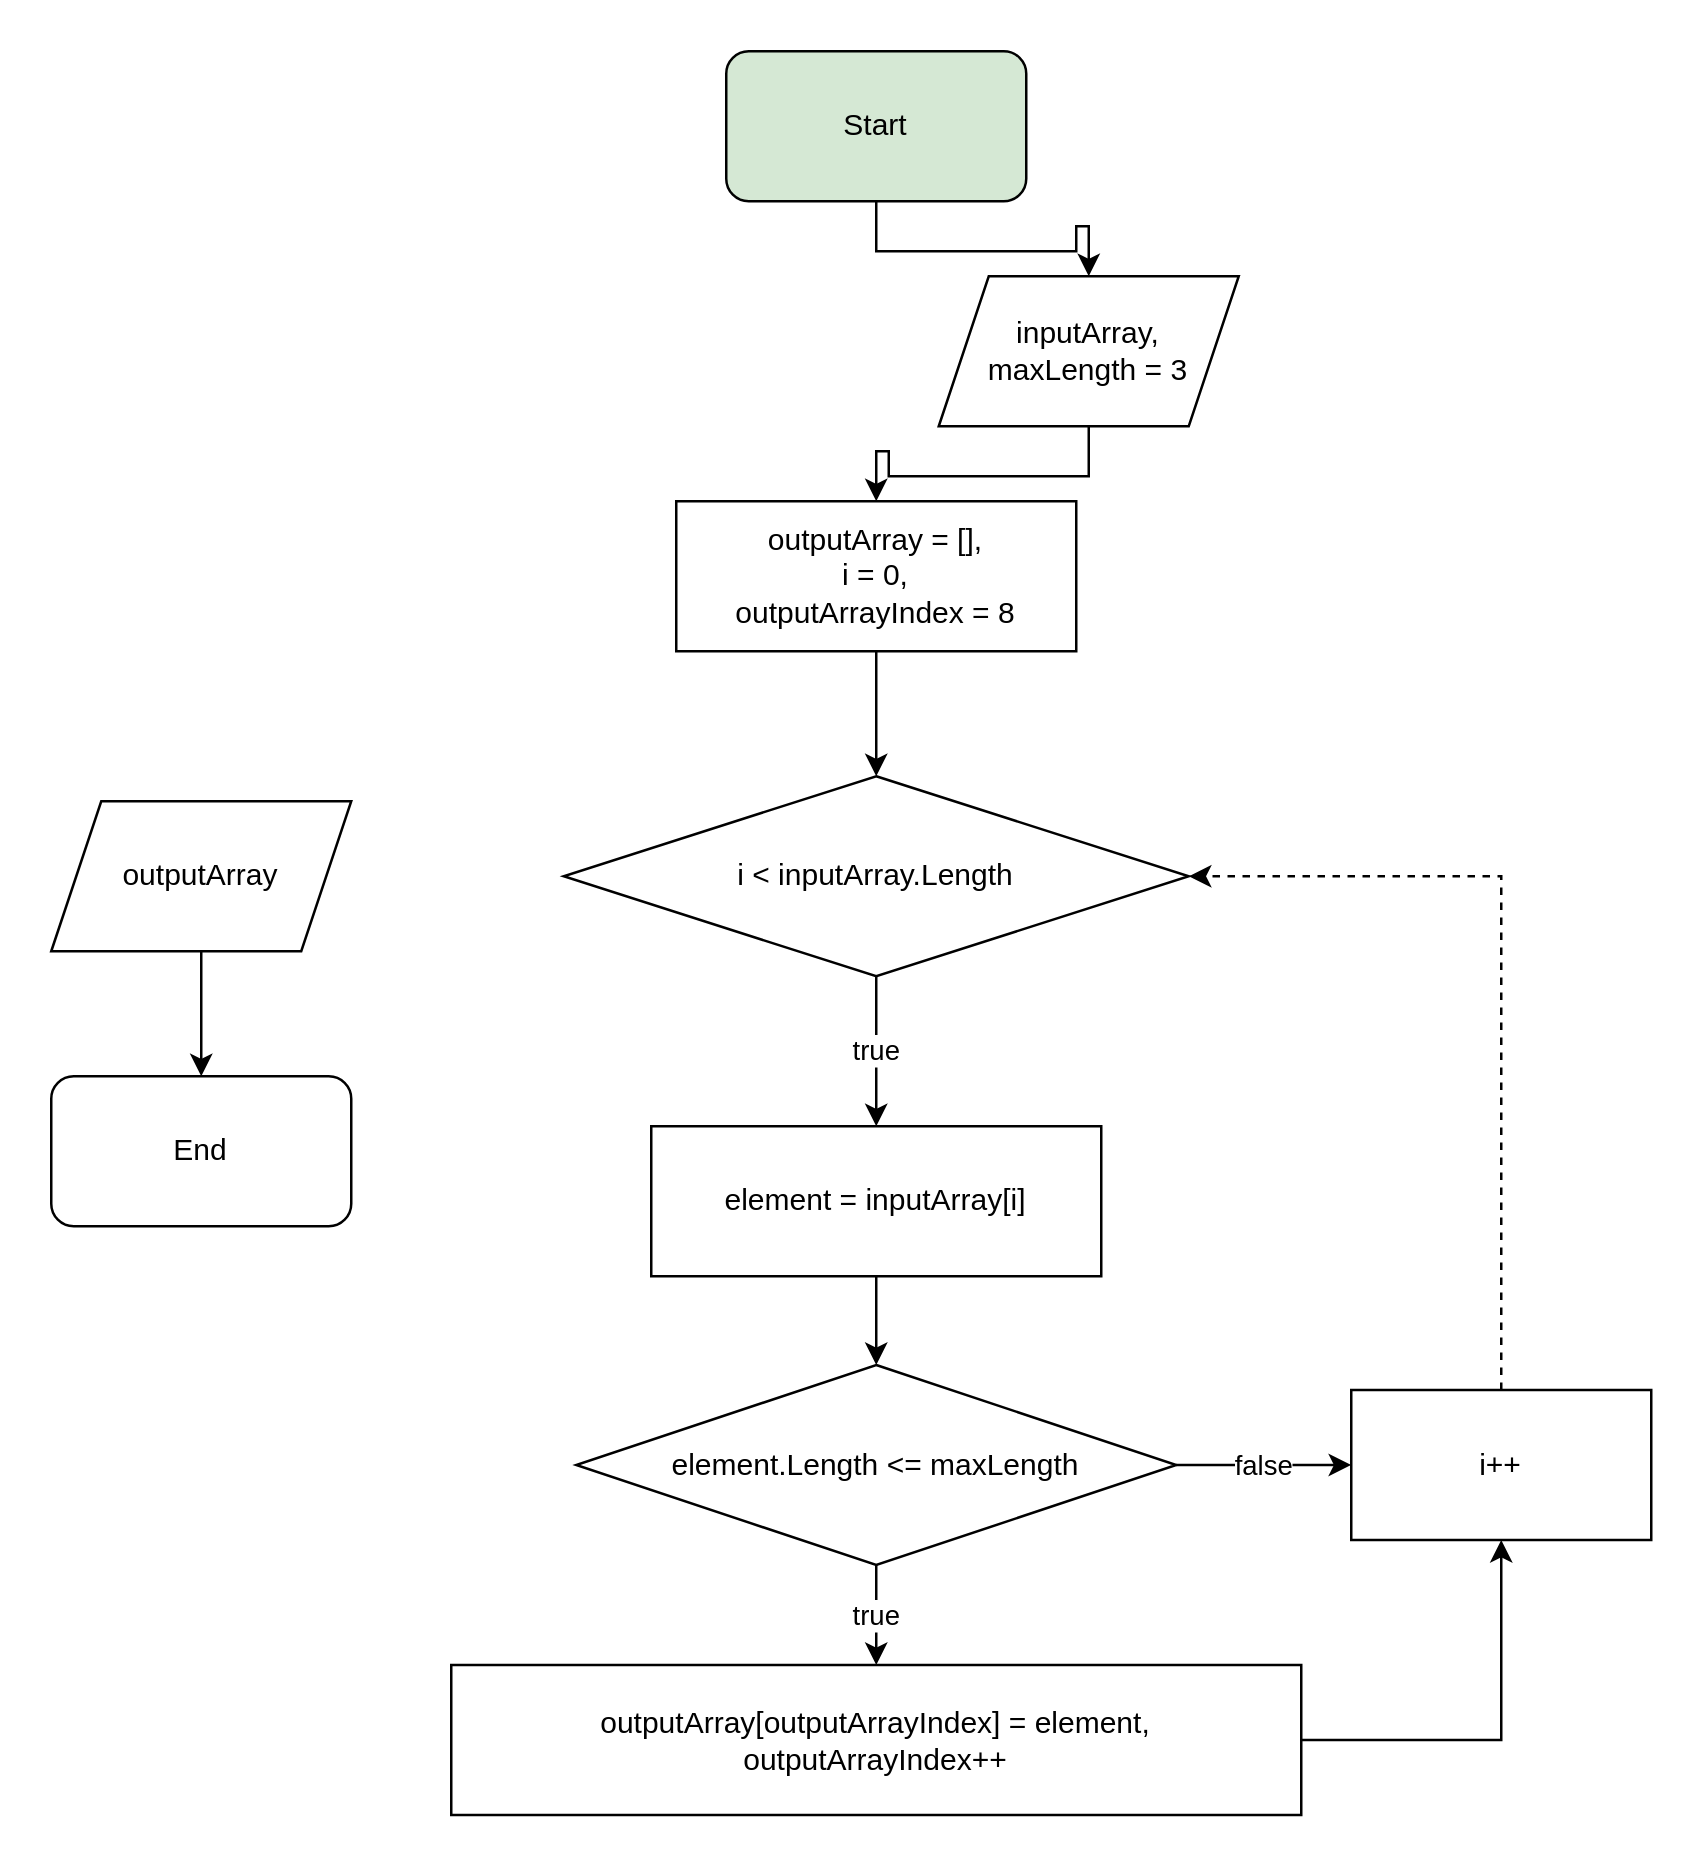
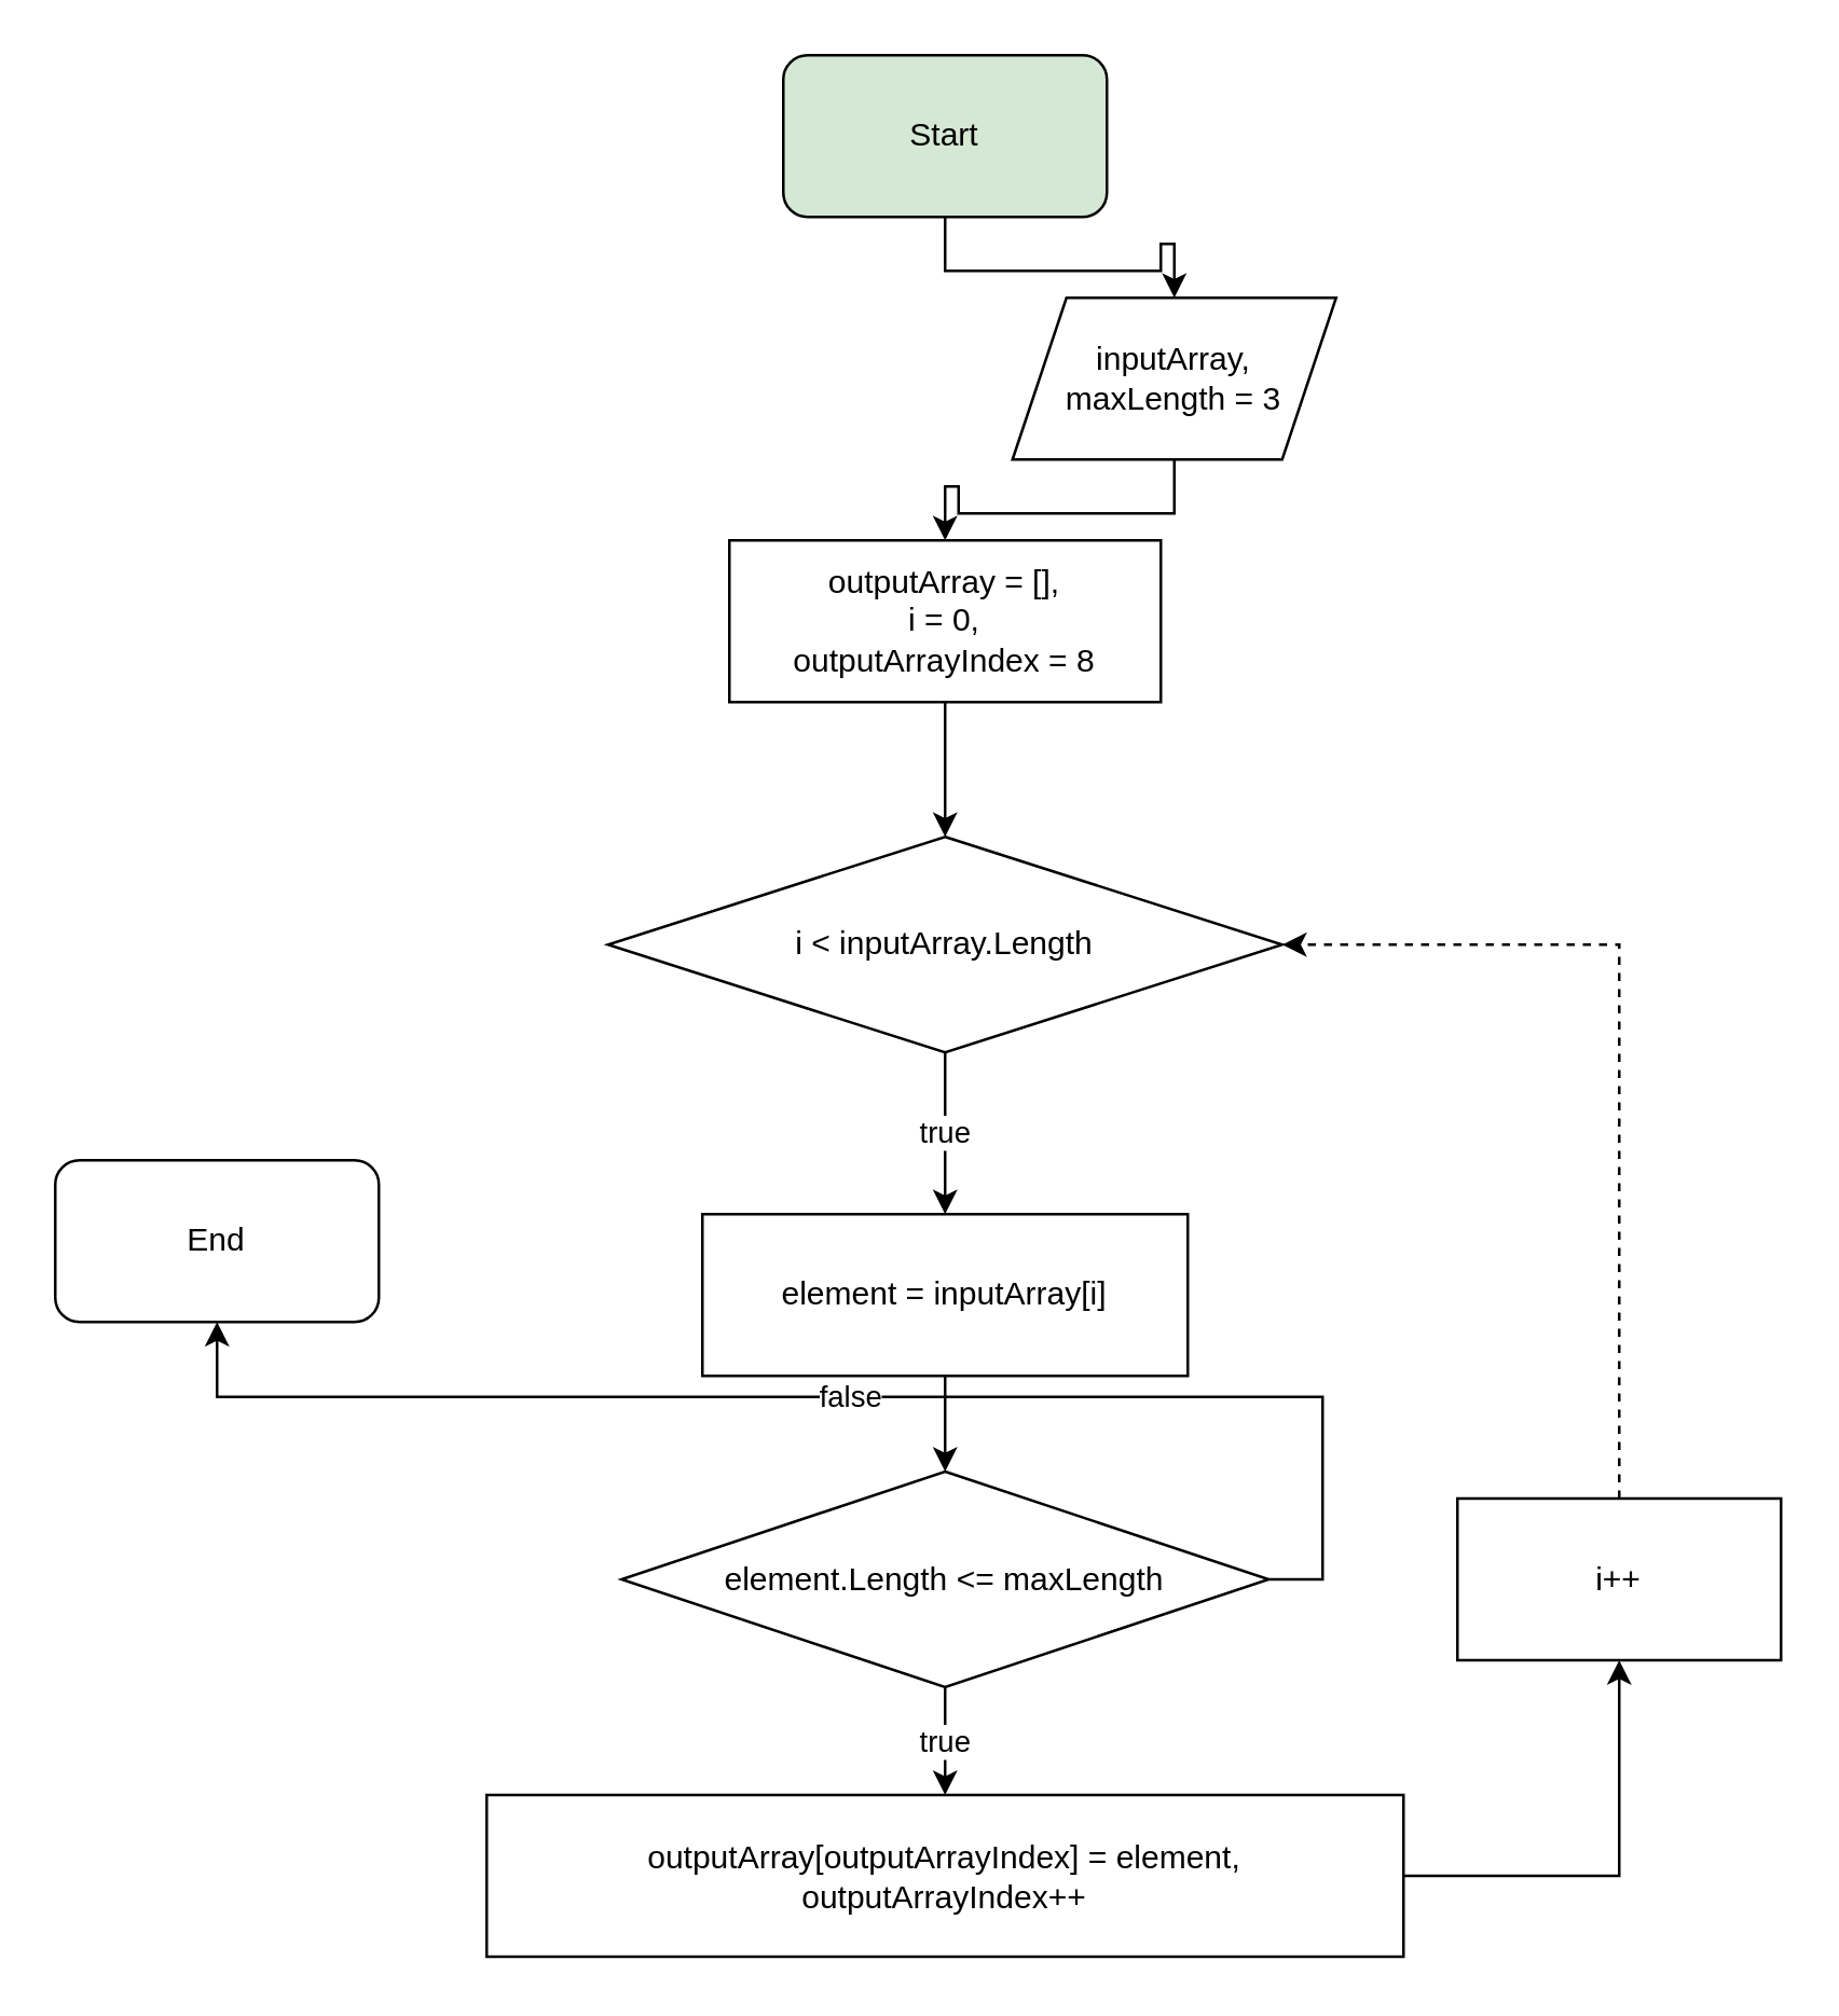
  <mxCell id="0" />
  <mxCell id="1" parent="0" />
  <mxCell id="2" style="edgeStyle=orthogonalEdgeStyle;rounded=0;orthogonalLoop=1;jettySize=auto;html=1;exitX=0.5;exitY=1;exitDx=0;exitDy=0;entryX=0.5;entryY=0;entryDx=0;entryDy=0;" edge="1" parent="1" source="3" target="7"><mxGeometry relative="1" as="geometry" /></mxCell>
  <mxCell id="3" value="inputArray, maxLength = 3" style="shape=parallelogram;perimeter=parallelogramPerimeter;whiteSpace=wrap;html=1;fixedSize=1;" vertex="1" parent="1"><mxGeometry x="375" y="110" width="120" height="60" as="geometry" /></mxCell>
  <mxCell id="4" style="edgeStyle=orthogonalEdgeStyle;rounded=0;orthogonalLoop=1;jettySize=auto;html=1;exitX=0.5;exitY=1;exitDx=0;exitDy=0;entryX=0.5;entryY=0;entryDx=0;entryDy=0;" edge="1" parent="1" source="5" target="3"><mxGeometry relative="1" as="geometry" /></mxCell>
  <mxCell id="5" value="Start" style="rounded=1;whiteSpace=wrap;html=1;fillColor=#d5e8d4;" vertex="1" parent="1"><mxGeometry x="290" y="20" width="120" height="60" as="geometry" /></mxCell>
  <mxCell id="6" style="edgeStyle=orthogonalEdgeStyle;rounded=0;orthogonalLoop=1;jettySize=auto;html=1;exitX=0.5;exitY=1;exitDx=0;exitDy=0;entryX=0.5;entryY=0;entryDx=0;entryDy=0;" edge="1" parent="1" source="7" target="9"><mxGeometry relative="1" as="geometry" /></mxCell>
  <mxCell id="7" value="outputArray = [],&lt;br&gt;i = 0,&lt;br&gt;outputArrayIndex = 8" style="rounded=0;whiteSpace=wrap;html=1;" vertex="1" parent="1"><mxGeometry x="270" y="200" width="160" height="60" as="geometry" /></mxCell>
  <mxCell id="8" value="true" style="edgeStyle=orthogonalEdgeStyle;rounded=0;orthogonalLoop=1;jettySize=auto;html=1;exitX=0.5;exitY=1;exitDx=0;exitDy=0;entryX=0.5;entryY=0;entryDx=0;entryDy=0;" edge="1" parent="1" source="9" target="13"><mxGeometry relative="1" as="geometry" /></mxCell>
  <mxCell id="9" value="i &amp;lt; inputArray.Length" style="rhombus;whiteSpace=wrap;html=1;" vertex="1" parent="1"><mxGeometry x="225" y="310" width="250" height="80" as="geometry" /></mxCell>
  <mxCell id="10" style="edgeStyle=orthogonalEdgeStyle;rounded=0;orthogonalLoop=1;jettySize=auto;html=1;exitX=0.5;exitY=0;exitDx=0;exitDy=0;entryX=1;entryY=0.5;entryDx=0;entryDy=0;dashed=1;" edge="1" parent="1" source="11" target="9"><mxGeometry relative="1" as="geometry" /></mxCell>
  <mxCell id="11" value="i++" style="rounded=0;whiteSpace=wrap;html=1;" vertex="1" parent="1"><mxGeometry x="540" y="555.5" width="120" height="60" as="geometry" /></mxCell>
  <mxCell id="12" style="edgeStyle=orthogonalEdgeStyle;rounded=0;orthogonalLoop=1;jettySize=auto;html=1;exitX=0.5;exitY=1;exitDx=0;exitDy=0;entryX=0.5;entryY=0;entryDx=0;entryDy=0;" edge="1" parent="1" source="13" target="16"><mxGeometry relative="1" as="geometry" /></mxCell>
  <mxCell id="13" value="element = inputArray[i]" style="rounded=0;whiteSpace=wrap;html=1;" vertex="1" parent="1"><mxGeometry x="260" y="450" width="180" height="60" as="geometry" /></mxCell>
  <mxCell id="14" value="true" style="edgeStyle=orthogonalEdgeStyle;rounded=0;orthogonalLoop=1;jettySize=auto;html=1;exitX=0.5;exitY=1;exitDx=0;exitDy=0;entryX=0.5;entryY=0;entryDx=0;entryDy=0;" edge="1" parent="1" source="16" target="18"><mxGeometry relative="1" as="geometry" /></mxCell>
- <mxCell id="15" value="false" style="edgeStyle=orthogonalEdgeStyle;rounded=0;orthogonalLoop=1;jettySize=auto;html=1;exitX=1;exitY=0.5;exitDx=0;exitDy=0;entryX=0;entryY=0.5;entryDx=0;entryDy=0;" edge="1" parent="1" source="16" target="11"><mxGeometry relative="1" as="geometry"><mxPoint x="530" y="585.618" as="targetPoint" /></mxGeometry></mxCell>
+ <mxCell id="15" value="false" style="edgeStyle=orthogonalEdgeStyle;rounded=0;orthogonalLoop=1;jettySize=auto;html=1;exitX=1;exitY=0.5;exitDx=0;exitDy=0;" edge="1" parent="1" source="16" target="21"><mxGeometry relative="1" as="geometry"><mxPoint x="530" y="585.618" as="targetPoint" /></mxGeometry></mxCell>
  <mxCell id="16" value="element.Length &amp;lt;= maxLength" style="rhombus;whiteSpace=wrap;html=1;" vertex="1" parent="1"><mxGeometry x="230" y="545.5" width="240" height="80" as="geometry" /></mxCell>
  <mxCell id="17" style="edgeStyle=orthogonalEdgeStyle;rounded=0;orthogonalLoop=1;jettySize=auto;html=1;exitX=1;exitY=0.5;exitDx=0;exitDy=0;entryX=0.5;entryY=1;entryDx=0;entryDy=0;" edge="1" parent="1" source="18" target="11"><mxGeometry relative="1" as="geometry" /></mxCell>
  <mxCell id="18" value="outputArray[outputArrayIndex] = element,&lt;br&gt;outputArrayIndex++" style="rounded=0;whiteSpace=wrap;html=1;" vertex="1" parent="1"><mxGeometry x="180" y="665.5" width="340" height="60" as="geometry" /></mxCell>
- <mxCell id="19" style="edgeStyle=orthogonalEdgeStyle;rounded=0;orthogonalLoop=1;jettySize=auto;html=1;entryX=0.5;entryY=0;entryDx=0;entryDy=0;" edge="1" parent="1" source="20" target="21"><mxGeometry relative="1" as="geometry" /></mxCell>
- <mxCell id="20" value="outputArray" style="shape=parallelogram;perimeter=parallelogramPerimeter;whiteSpace=wrap;html=1;fixedSize=1;" vertex="1" parent="1"><mxGeometry x="20" y="320" width="120" height="60" as="geometry" /></mxCell>
  <mxCell id="21" value="End" style="rounded=1;whiteSpace=wrap;html=1;" vertex="1" parent="1"><mxGeometry x="20" y="430" width="120" height="60" as="geometry" /></mxCell>
